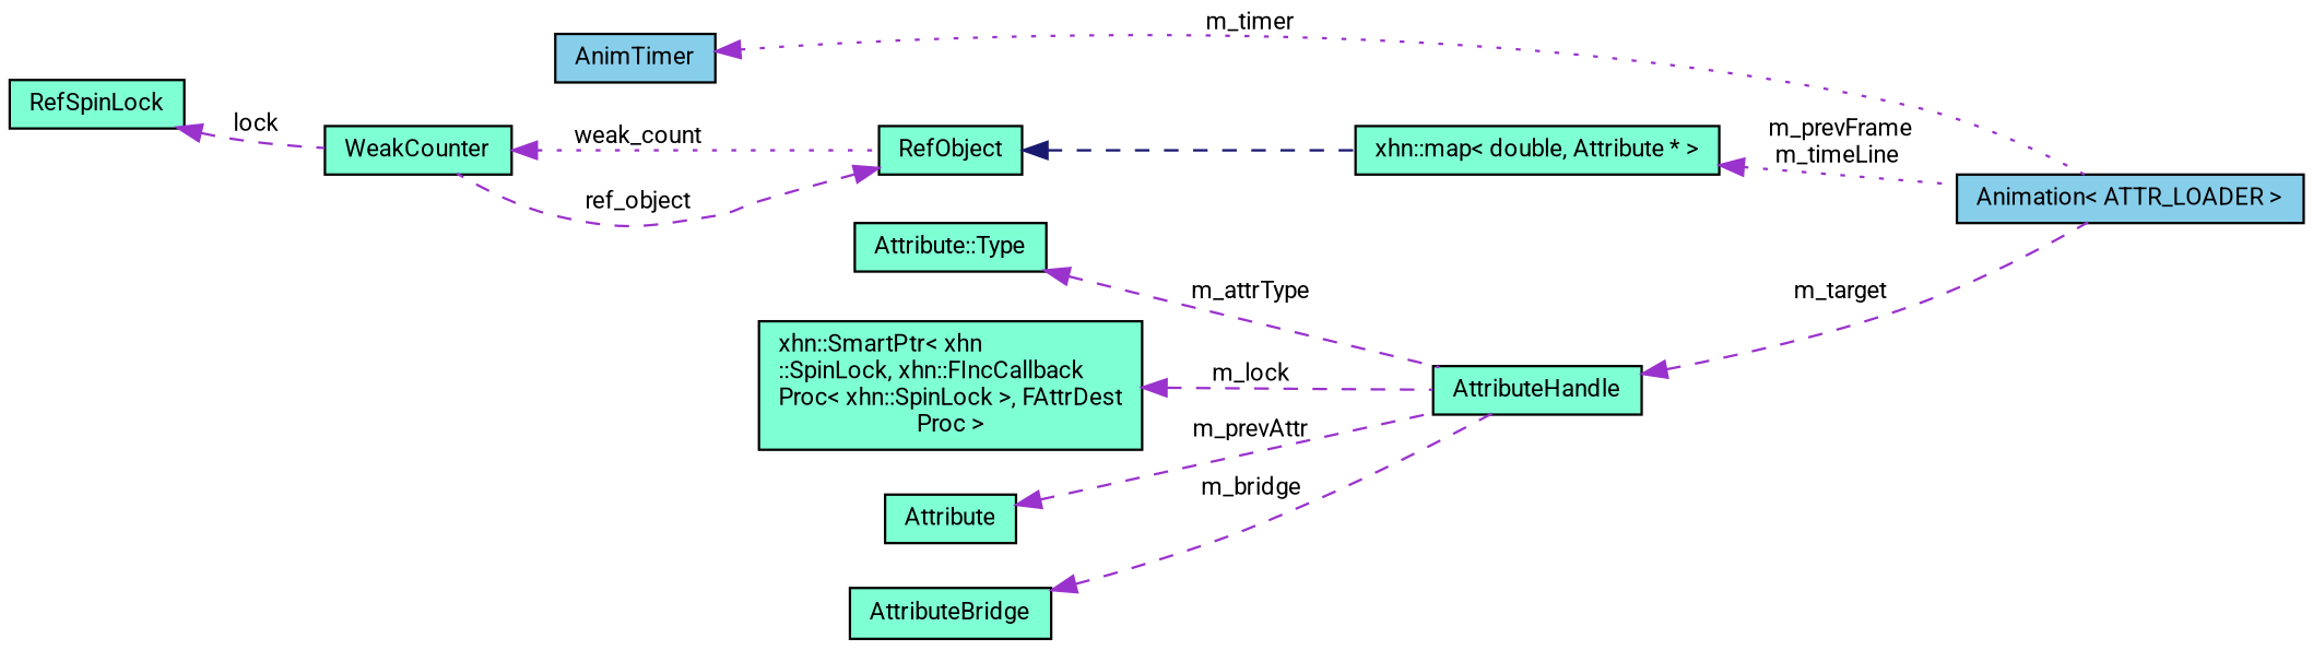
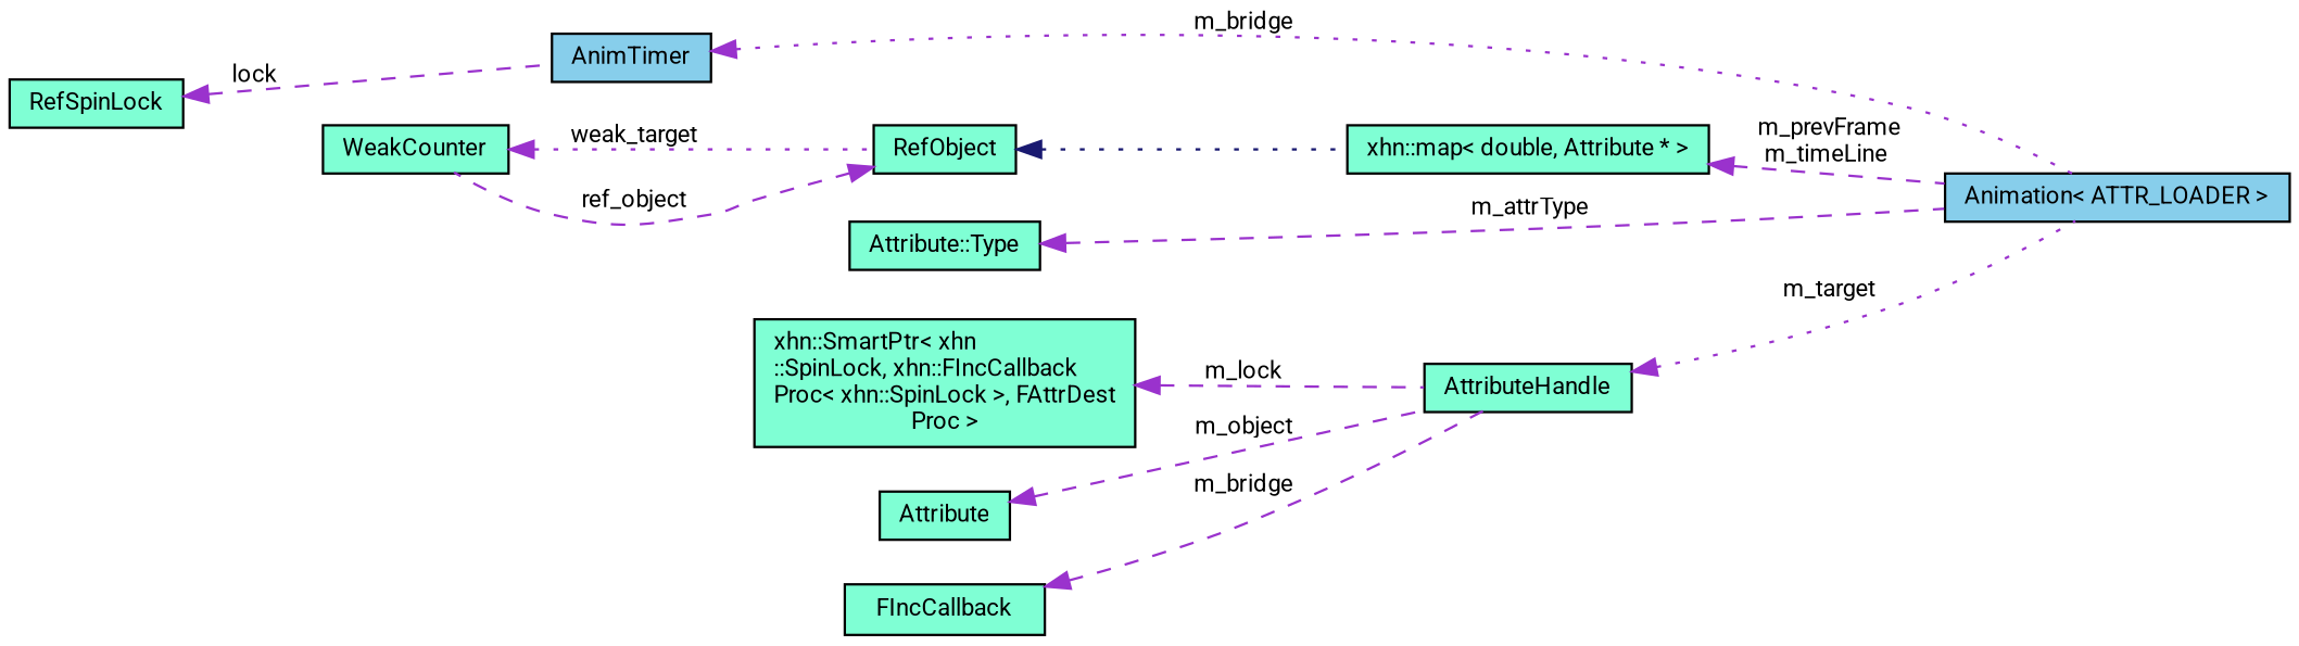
  digraph {
    fontname=Roboto
    rankdir=LR
    node [color=black fillcolor=aquamarine fontname=Roboto fontsize=10 shape=record style=filled]
    edge [color=darkorchid3 dir=back fontname=Roboto fontsize=10 labelfontname=Helvetica labelfontsize=10 style=dashed]
    n1 [fillcolor=skyblue fontcolor=black height=0.2 label="Animation\< ATTR_LOADER \>" width=0.4]
    n2 [fillcolor=skyblue height=0.2 label=AnimTimer width=0.4]
    n3 [height=0.2 label="xhn::map\< double, Attribute * \>" width=0.4]
    n4 [height=0.2 label=RefObject width=0.4]
    n5 [height=0.2 label=WeakCounter width=0.4]
    n6 [height=0.2 label=Attribute width=0.4]
    n7 [height=0.2 label=AttributeHandle width=0.4]
    n8 [height=0.2 label=RefSpinLock width=0.4]
    n9 [height=0.2 label="Attribute::Type" width=0.4]
    n10 [height=0.2 label="xhn::SmartPtr\< xhn\l::SpinLock, xhn::FIncCallback\lProc\< xhn::SpinLock \>, FAttrDest\lProc \>" width=0.4]
-   n11 [height=0.2 label=AttributeBridge width=0.4]
-   n2 -> n1 [label=" m_timer" style=dotted]
-   n3 -> n1 [label=" m_prevFrame\nm_timeLine" style=dotted]
-   n4 -> n3 [color=midnightblue]
+   n11 [height=0.2 label=FIncCallback width=0.4]
+   n2 -> n1 [label=" m_bridge" style=dotted]
+   n3 -> n1 [label=" m_prevFrame\nm_timeLine"]
+   n4 -> n3 [color=midnightblue style=dotted]
    n4 -> n5 [label=" ref_object"]
-   n5 -> n4 [label=" weak_count" style=dotted]
-   n6 -> n7 [label=" m_prevAttr"]
-   n7 -> n1 [label=" m_target"]
-   n8 -> n5 [label=" lock"]
-   n9 -> n7 [label=" m_attrType"]
+   n5 -> n4 [label=" weak_target" style=dotted]
+   n6 -> n7 [label=" m_object"]
+   n7 -> n1 [label=" m_target" style=dotted]
+   n8 -> n2 [label=" lock"]
+   n9 -> n1 [label=" m_attrType"]
    n10 -> n7 [label=" m_lock"]
    n11 -> n7 [label=" m_bridge"]
  }
